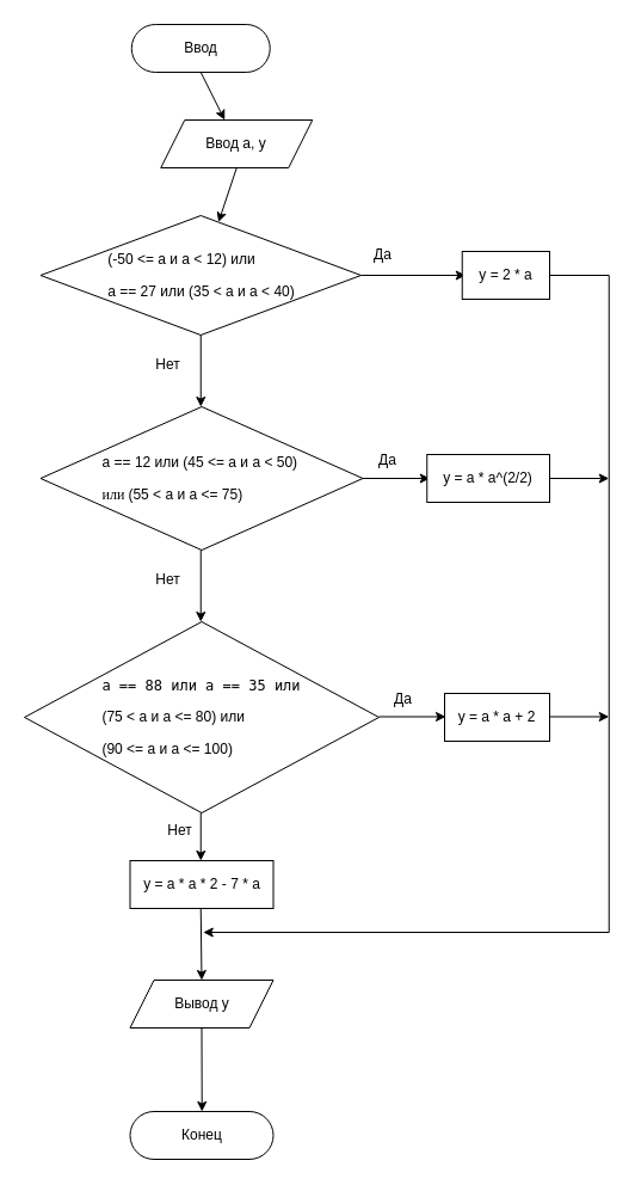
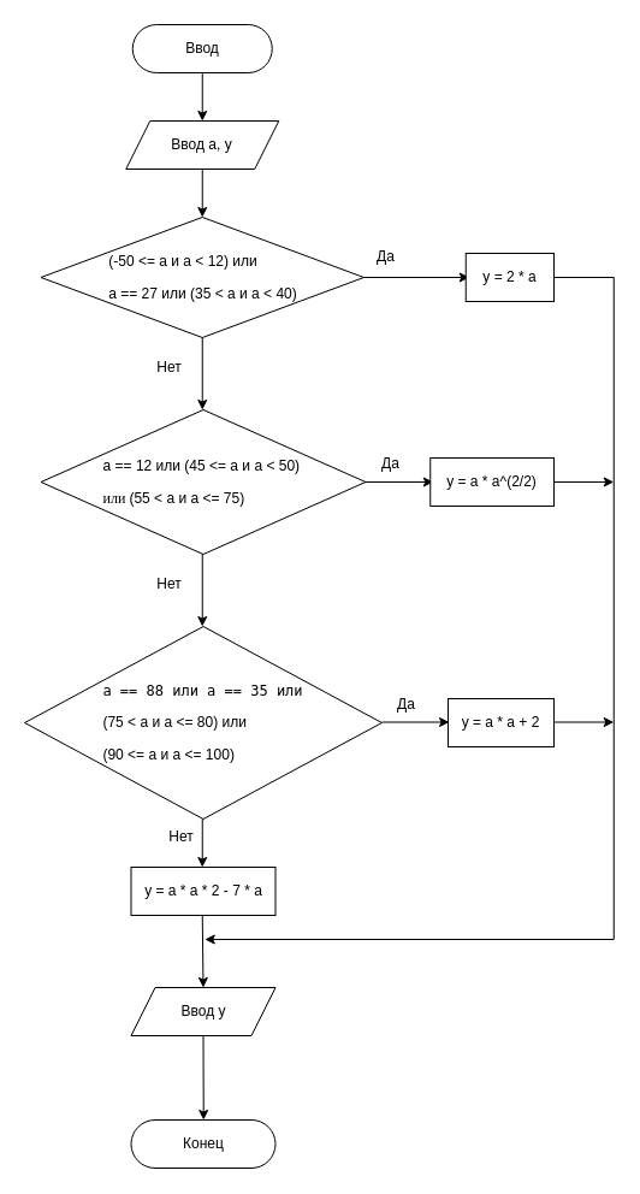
  <mxCell id="0" />
  <mxCell id="1" parent="0" />
  <mxCell id="2" value="Ввод" style="rounded=1;whiteSpace=wrap;html=1;arcSize=50;" vertex="1" parent="1"><mxGeometry x="109.75" y="20" width="116" height="40" as="geometry" /></mxCell>
- <mxCell id="3" value="Ввод a, y" style="shape=parallelogram;perimeter=parallelogramPerimeter;whiteSpace=wrap;html=1;fixedSize=1;" vertex="1" parent="1"><mxGeometry x="134.25" y="100" width="127" height="40" as="geometry" /></mxCell>
+ <mxCell id="3" value="Ввод a, y" style="shape=parallelogram;perimeter=parallelogramPerimeter;whiteSpace=wrap;html=1;fixedSize=1;" vertex="1" parent="1"><mxGeometry x="104.25" y="100" width="127" height="40" as="geometry" /></mxCell>
  <mxCell id="4" value="" style="endArrow=classic;html=1;rounded=0;exitX=0.5;exitY=1;exitDx=0;exitDy=0;" edge="1" parent="1" source="2" target="3"><mxGeometry width="50" height="50" relative="1" as="geometry"><mxPoint x="39.75" y="240" as="sourcePoint" /><mxPoint x="89.75" y="190" as="targetPoint" /></mxGeometry></mxCell>
  <mxCell id="5" value="&lt;div style=&quot;text-align: start;&quot;&gt;&lt;pre&gt;&lt;font face=&quot;Helvetica&quot;&gt;(-50 &amp;lt;= a и a &amp;lt; 12) или&amp;nbsp;&lt;/font&gt;&lt;/pre&gt;&lt;pre&gt;&lt;font face=&quot;Helvetica&quot;&gt;a == 27 или (35 &amp;lt; a и a &amp;lt; 40)&lt;/font&gt;&lt;/pre&gt;&lt;/div&gt;" style="rhombus;whiteSpace=wrap;html=1;" vertex="1" parent="1"><mxGeometry x="33.5" y="180" width="268.5" height="100" as="geometry" /></mxCell>
  <mxCell id="6" value="" style="endArrow=classic;html=1;rounded=0;exitX=0.5;exitY=1;exitDx=0;exitDy=0;" edge="1" parent="1" source="3" target="5"><mxGeometry width="50" height="50" relative="1" as="geometry"><mxPoint x="-110.25" y="420" as="sourcePoint" /><mxPoint x="-60.25" y="370" as="targetPoint" /></mxGeometry></mxCell>
  <mxCell id="7" value="Да" style="text;html=1;align=center;verticalAlign=middle;resizable=0;points=[];autosize=1;strokeColor=none;fillColor=none;" vertex="1" parent="1"><mxGeometry x="299.75" y="198" width="40" height="30" as="geometry" /></mxCell>
  <mxCell id="8" value="" style="endArrow=classic;html=1;rounded=0;exitX=1;exitY=0.5;exitDx=0;exitDy=0;" edge="1" parent="1"><mxGeometry width="50" height="50" relative="1" as="geometry"><mxPoint x="459.75" y="230" as="sourcePoint" /><mxPoint x="169.75" y="780" as="targetPoint" /><Array as="points"><mxPoint x="509.75" y="230" /><mxPoint x="509.75" y="780" /></Array></mxGeometry></mxCell>
  <mxCell id="9" value="" style="endArrow=classic;html=1;rounded=0;exitX=0.5;exitY=1;exitDx=0;exitDy=0;" edge="1" parent="1" source="5"><mxGeometry width="50" height="50" relative="1" as="geometry"><mxPoint x="329.75" y="420" as="sourcePoint" /><mxPoint x="167.75" y="340" as="targetPoint" /></mxGeometry></mxCell>
  <mxCell id="10" value="Нет" style="text;html=1;align=center;verticalAlign=middle;resizable=0;points=[];autosize=1;strokeColor=none;fillColor=none;" vertex="1" parent="1"><mxGeometry x="119.75" y="290" width="40" height="30" as="geometry" /></mxCell>
  <mxCell id="11" value="&lt;div style=&quot;text-align: start;&quot;&gt;&lt;pre&gt;&lt;font face=&quot;Helvetica&quot; style=&quot;font-size: 12px;&quot;&gt;a == 12 или (45 &amp;lt;= a и a &amp;lt; 50)&amp;nbsp;&lt;/font&gt;&lt;/pre&gt;&lt;pre&gt;&lt;font style=&quot;font-family: v6d4WqVKk3dFZ0TQiIj1; font-size: 12px;&quot;&gt;или &lt;/font&gt;&lt;span style=&quot;white-space: normal;&quot;&gt;&lt;font face=&quot;Helvetica&quot;&gt;(55 &amp;lt; a и a &amp;lt;= 75)&lt;/font&gt;&lt;/span&gt;&lt;/pre&gt;&lt;/div&gt;" style="rhombus;whiteSpace=wrap;html=1;" vertex="1" parent="1"><mxGeometry x="33.5" y="340" width="270" height="120" as="geometry" /></mxCell>
  <mxCell id="12" value="" style="endArrow=classic;html=1;rounded=0;exitX=1;exitY=0.5;exitDx=0;exitDy=0;" edge="1" parent="1" source="5"><mxGeometry width="50" height="50" relative="1" as="geometry"><mxPoint x="329.75" y="270" as="sourcePoint" /><mxPoint x="389.75" y="230" as="targetPoint" /></mxGeometry></mxCell>
  <mxCell id="13" value="" style="endArrow=classic;html=1;rounded=0;exitX=1;exitY=0.5;exitDx=0;exitDy=0;" edge="1" parent="1" source="11"><mxGeometry width="50" height="50" relative="1" as="geometry"><mxPoint x="313.79" y="430" as="sourcePoint" /><mxPoint x="359.75" y="400" as="targetPoint" /></mxGeometry></mxCell>
  <mxCell id="14" value="" style="endArrow=classic;html=1;rounded=0;exitX=1;exitY=0.5;exitDx=0;exitDy=0;" edge="1" parent="1"><mxGeometry width="50" height="50" relative="1" as="geometry"><mxPoint x="459.75" y="400" as="sourcePoint" /><mxPoint x="509.75" y="400" as="targetPoint" /></mxGeometry></mxCell>
  <mxCell id="15" value="" style="endArrow=classic;html=1;rounded=0;exitX=0.5;exitY=1;exitDx=0;exitDy=0;" edge="1" parent="1"><mxGeometry width="50" height="50" relative="1" as="geometry"><mxPoint x="167.75" y="460" as="sourcePoint" /><mxPoint x="167.75" y="520" as="targetPoint" /></mxGeometry></mxCell>
  <mxCell id="16" value="Нет" style="text;html=1;align=center;verticalAlign=middle;resizable=0;points=[];autosize=1;strokeColor=none;fillColor=none;" vertex="1" parent="1"><mxGeometry x="119.75" y="470" width="40" height="30" as="geometry" /></mxCell>
  <mxCell id="17" value="&lt;div style=&quot;text-align: start;&quot;&gt;&lt;pre&gt;&lt;pre&gt;a == 88 или a == 35 или&lt;/pre&gt;&lt;pre&gt;&lt;span style=&quot;font-family: Helvetica; white-space: normal;&quot;&gt;(&lt;/span&gt;&lt;span style=&quot;font-family: Helvetica; white-space: normal;&quot;&gt;75 &lt;/span&gt;&lt;span style=&quot;font-family: Helvetica; white-space: normal;&quot;&gt;&amp;lt; a и a &amp;lt;= &lt;/span&gt;&lt;span style=&quot;font-family: Helvetica; white-space: normal;&quot;&gt;80)&amp;nbsp;или&lt;/span&gt;&lt;/pre&gt;&lt;pre&gt;&lt;span style=&quot;font-family: Helvetica; white-space: normal;&quot;&gt;(&lt;/span&gt;&lt;span style=&quot;font-family: Helvetica; white-space: normal;&quot;&gt;90 &lt;/span&gt;&lt;span style=&quot;font-family: Helvetica; white-space: normal;&quot;&gt;&amp;lt;= a и a &amp;lt;= &lt;/span&gt;&lt;span style=&quot;font-family: Helvetica; white-space: normal;&quot;&gt;100&lt;/span&gt;&lt;span style=&quot;font-family: Helvetica; white-space: normal;&quot;&gt;)&lt;/span&gt;&lt;/pre&gt;&lt;/pre&gt;&lt;/div&gt;" style="rhombus;whiteSpace=wrap;html=1;" vertex="1" parent="1"><mxGeometry x="20" y="520" width="297" height="160" as="geometry" /></mxCell>
  <mxCell id="18" value="Да" style="text;html=1;align=center;verticalAlign=middle;resizable=0;points=[];autosize=1;strokeColor=none;fillColor=none;" vertex="1" parent="1"><mxGeometry x="303.5" y="370" width="40" height="30" as="geometry" /></mxCell>
  <mxCell id="19" value="" style="endArrow=classic;html=1;rounded=0;exitX=1;exitY=0.5;exitDx=0;exitDy=0;" edge="1" parent="1"><mxGeometry width="50" height="50" relative="1" as="geometry"><mxPoint x="317" y="599.5" as="sourcePoint" /><mxPoint x="373" y="599.5" as="targetPoint" /></mxGeometry></mxCell>
  <mxCell id="20" value="" style="endArrow=classic;html=1;rounded=0;exitX=1;exitY=0.5;exitDx=0;exitDy=0;" edge="1" parent="1"><mxGeometry width="50" height="50" relative="1" as="geometry"><mxPoint x="459.75" y="599.5" as="sourcePoint" /><mxPoint x="509.75" y="599.5" as="targetPoint" /></mxGeometry></mxCell>
  <mxCell id="21" value="Да" style="text;html=1;align=center;verticalAlign=middle;resizable=0;points=[];autosize=1;strokeColor=none;fillColor=none;" vertex="1" parent="1"><mxGeometry x="317" y="570" width="40" height="30" as="geometry" /></mxCell>
  <mxCell id="22" value="" style="endArrow=classic;html=1;rounded=0;exitX=0.5;exitY=1;exitDx=0;exitDy=0;" edge="1" parent="1"><mxGeometry width="50" height="50" relative="1" as="geometry"><mxPoint x="167.75" y="680" as="sourcePoint" /><mxPoint x="167.75" y="720" as="targetPoint" /></mxGeometry></mxCell>
  <mxCell id="23" value="Нет" style="text;html=1;align=center;verticalAlign=middle;resizable=0;points=[];autosize=1;strokeColor=none;fillColor=none;" vertex="1" parent="1"><mxGeometry x="129.75" y="680" width="40" height="30" as="geometry" /></mxCell>
- <mxCell id="24" value="Вывод y" style="shape=parallelogram;perimeter=parallelogramPerimeter;whiteSpace=wrap;html=1;fixedSize=1;" vertex="1" parent="1"><mxGeometry x="108.5" y="820" width="120" height="40" as="geometry" /></mxCell>
+ <mxCell id="24" value="Ввод y" style="shape=parallelogram;perimeter=parallelogramPerimeter;whiteSpace=wrap;html=1;fixedSize=1;" vertex="1" parent="1"><mxGeometry x="108.5" y="820" width="120" height="40" as="geometry" /></mxCell>
  <mxCell id="25" value="" style="endArrow=classic;html=1;rounded=0;exitX=0.5;exitY=1;exitDx=0;exitDy=0;entryX=0.5;entryY=0;entryDx=0;entryDy=0;" edge="1" parent="1" target="24"><mxGeometry width="50" height="50" relative="1" as="geometry"><mxPoint x="167.755" y="760" as="sourcePoint" /><mxPoint x="339.75" y="800" as="targetPoint" /></mxGeometry></mxCell>
  <mxCell id="26" value="" style="endArrow=classic;html=1;rounded=0;exitX=0.5;exitY=1;exitDx=0;exitDy=0;" edge="1" parent="1" source="24"><mxGeometry width="50" height="50" relative="1" as="geometry"><mxPoint x="189.75" y="940" as="sourcePoint" /><mxPoint x="168.75" y="930" as="targetPoint" /></mxGeometry></mxCell>
  <mxCell id="27" value="Конец" style="rounded=1;whiteSpace=wrap;html=1;arcSize=50;" vertex="1" parent="1"><mxGeometry x="108.5" y="930" width="120" height="40" as="geometry" /></mxCell>
  <mxCell id="28" value="y = 2 * a" style="rounded=0;whiteSpace=wrap;html=1;" vertex="1" parent="1"><mxGeometry x="386.75" y="210" width="73.25" height="40" as="geometry" /></mxCell>
  <mxCell id="29" value="y = a * a^(2/2)" style="rounded=0;whiteSpace=wrap;html=1;" vertex="1" parent="1"><mxGeometry x="357.25" y="380" width="102.75" height="40" as="geometry" /></mxCell>
  <mxCell id="30" value="y = a * a + 2" style="rounded=0;whiteSpace=wrap;html=1;" vertex="1" parent="1"><mxGeometry x="372" y="580" width="88" height="40" as="geometry" /></mxCell>
  <mxCell id="31" value="y = a * a * 2 - 7 * a" style="rounded=0;whiteSpace=wrap;html=1;" vertex="1" parent="1"><mxGeometry x="108.5" y="720" width="120" height="40" as="geometry" /></mxCell>
